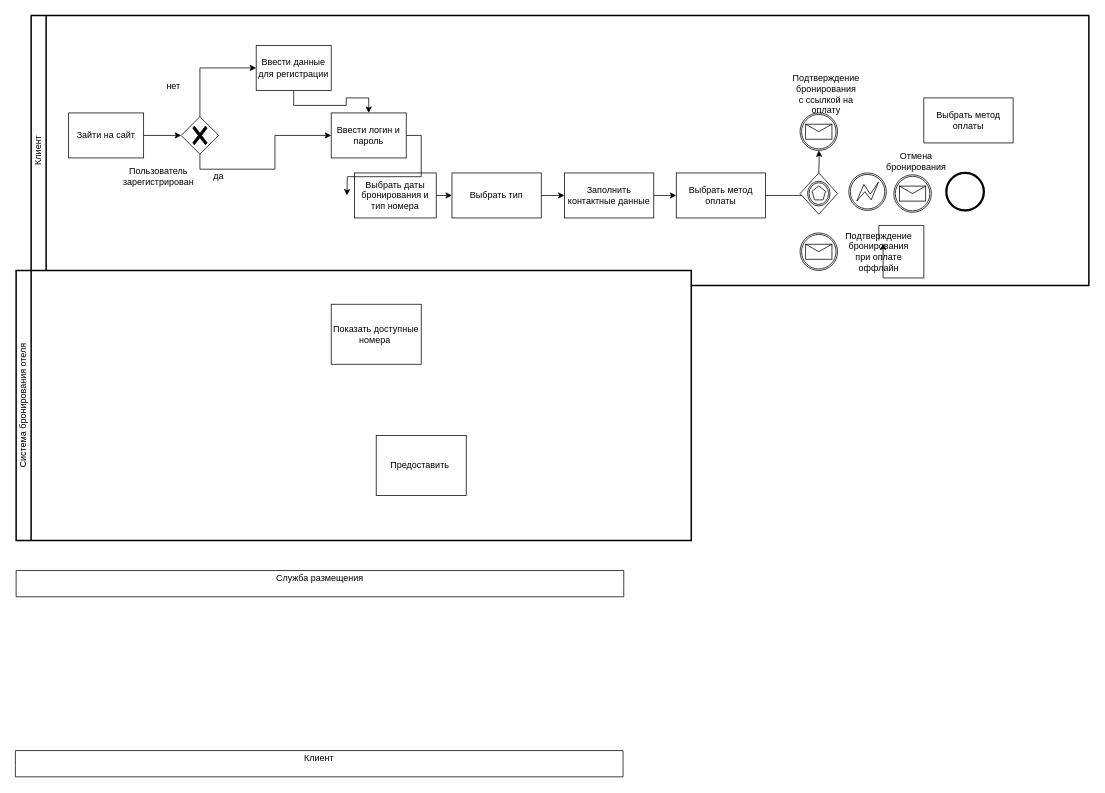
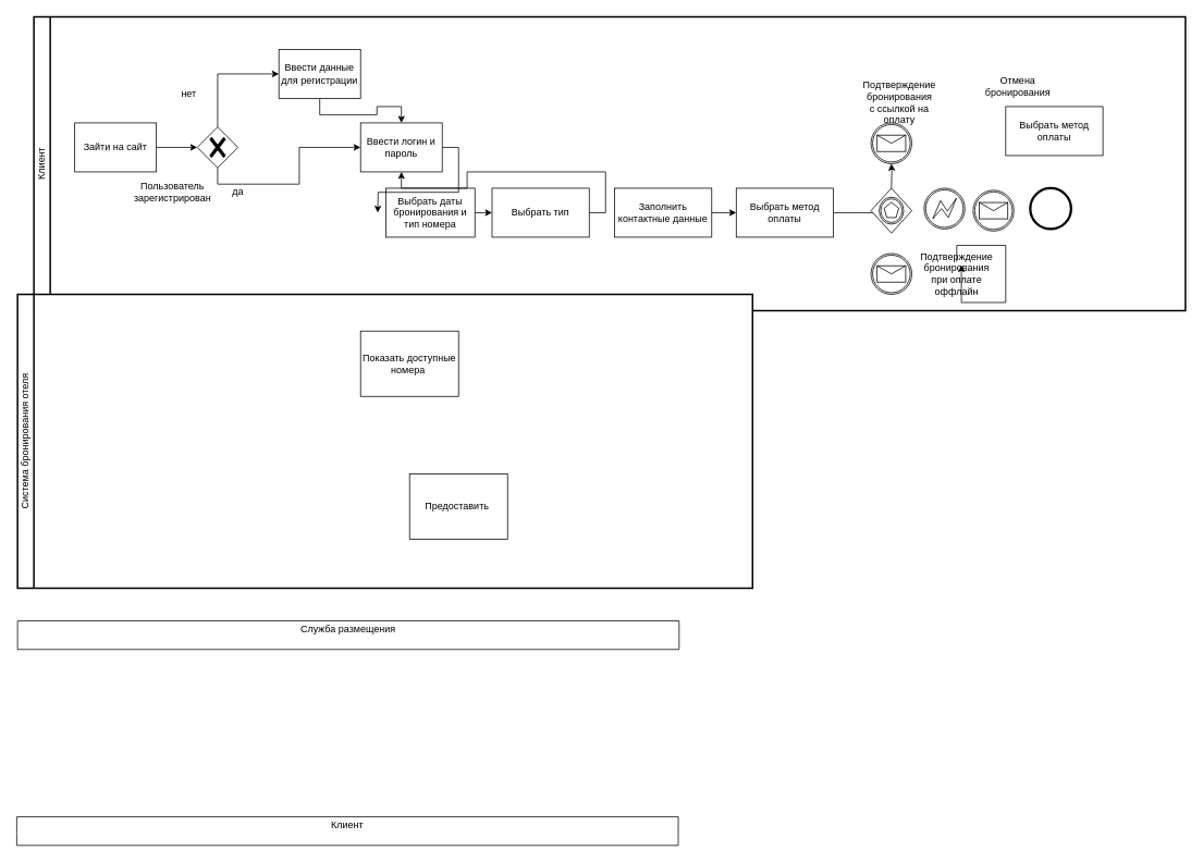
  <mxCell id="0" />
  <mxCell id="1" parent="0" />
  <mxCell id="2" value="Клиент" style="swimlane;html=1;startSize=20;fontStyle=0;collapsible=0;horizontal=0;swimlaneLine=1;swimlaneFillColor=#ffffff;strokeWidth=2;whiteSpace=wrap;" vertex="1" parent="1"><mxGeometry x="41" y="20" width="1410" height="360" as="geometry" /></mxCell>
  <mxCell id="3" value="Выбрать даты бронирования и тип номера" style="points=[[0.25,0,0],[0.5,0,0],[0.75,0,0],[1,0.25,0],[1,0.5,0],[1,0.75,0],[0.75,1,0],[0.5,1,0],[0.25,1,0],[0,0.75,0],[0,0.5,0],[0,0.25,0]];shape=mxgraph.bpmn.task2;whiteSpace=wrap;rectStyle=rounded;size=10;html=1;container=1;expand=0;collapsible=0;taskMarker=abstract;" vertex="1" parent="2"><mxGeometry x="431" y="210" width="109" height="60" as="geometry" /></mxCell>
  <mxCell id="4" value="Зайти на сайт" style="points=[[0.25,0,0],[0.5,0,0],[0.75,0,0],[1,0.25,0],[1,0.5,0],[1,0.75,0],[0.75,1,0],[0.5,1,0],[0.25,1,0],[0,0.75,0],[0,0.5,0],[0,0.25,0]];shape=mxgraph.bpmn.task2;whiteSpace=wrap;rectStyle=rounded;size=10;html=1;container=1;expand=0;collapsible=0;taskMarker=abstract;" vertex="1" parent="2"><mxGeometry x="50" y="130" width="100" height="60" as="geometry" /></mxCell>
  <mxCell id="5" style="edgeStyle=orthogonalEdgeStyle;rounded=0;orthogonalLoop=1;jettySize=auto;html=1;exitX=0.5;exitY=1;exitDx=0;exitDy=0;exitPerimeter=0;" edge="1" parent="2" source="6" target="8"><mxGeometry relative="1" as="geometry" /></mxCell>
  <mxCell id="6" value="Ввести данные для регистрации" style="points=[[0.25,0,0],[0.5,0,0],[0.75,0,0],[1,0.25,0],[1,0.5,0],[1,0.75,0],[0.75,1,0],[0.5,1,0],[0.25,1,0],[0,0.75,0],[0,0.5,0],[0,0.25,0]];shape=mxgraph.bpmn.task2;whiteSpace=wrap;rectStyle=rounded;size=10;html=1;container=1;expand=0;collapsible=0;taskMarker=abstract;" vertex="1" parent="2"><mxGeometry x="300" y="40" width="100" height="60" as="geometry" /></mxCell>
  <mxCell id="7" style="edgeStyle=orthogonalEdgeStyle;rounded=0;orthogonalLoop=1;jettySize=auto;html=1;exitX=1;exitY=0.5;exitDx=0;exitDy=0;exitPerimeter=0;" edge="1" parent="2" source="8"><mxGeometry relative="1" as="geometry"><mxPoint x="421" y="240" as="targetPoint" /></mxGeometry></mxCell>
  <mxCell id="8" value="Ввести логин и пароль" style="points=[[0.25,0,0],[0.5,0,0],[0.75,0,0],[1,0.25,0],[1,0.5,0],[1,0.75,0],[0.75,1,0],[0.5,1,0],[0.25,1,0],[0,0.75,0],[0,0.5,0],[0,0.25,0]];shape=mxgraph.bpmn.task2;whiteSpace=wrap;rectStyle=rounded;size=10;html=1;container=1;expand=0;collapsible=0;taskMarker=abstract;" vertex="1" parent="2"><mxGeometry x="400" y="130" width="100" height="60" as="geometry" /></mxCell>
  <mxCell id="9" value="" style="points=[[0.25,0.25,0],[0.5,0,0],[0.75,0.25,0],[1,0.5,0],[0.75,0.75,0],[0.5,1,0],[0.25,0.75,0],[0,0.5,0]];shape=mxgraph.bpmn.gateway2;html=1;verticalLabelPosition=bottom;labelBackgroundColor=#ffffff;verticalAlign=top;align=center;perimeter=rhombusPerimeter;outlineConnect=0;outline=none;symbol=none;gwType=exclusive;" vertex="1" parent="2"><mxGeometry x="200" y="135" width="50" height="50" as="geometry" /></mxCell>
  <mxCell id="10" style="edgeStyle=orthogonalEdgeStyle;rounded=0;orthogonalLoop=1;jettySize=auto;html=1;exitX=0.5;exitY=0;exitDx=0;exitDy=0;exitPerimeter=0;entryX=0;entryY=0.5;entryDx=0;entryDy=0;entryPerimeter=0;" edge="1" parent="2" source="9" target="6"><mxGeometry relative="1" as="geometry" /></mxCell>
  <mxCell id="11" style="edgeStyle=orthogonalEdgeStyle;rounded=0;orthogonalLoop=1;jettySize=auto;html=1;exitX=0.5;exitY=1;exitDx=0;exitDy=0;exitPerimeter=0;entryX=0;entryY=0.5;entryDx=0;entryDy=0;entryPerimeter=0;" edge="1" parent="2" source="9" target="8"><mxGeometry relative="1" as="geometry" /></mxCell>
  <mxCell id="12" style="edgeStyle=orthogonalEdgeStyle;rounded=0;orthogonalLoop=1;jettySize=auto;html=1;exitX=1;exitY=0.5;exitDx=0;exitDy=0;exitPerimeter=0;entryX=0;entryY=0.5;entryDx=0;entryDy=0;entryPerimeter=0;" edge="1" parent="2" source="4" target="9"><mxGeometry relative="1" as="geometry" /></mxCell>
  <mxCell id="13" value="нет" style="text;strokeColor=none;align=center;fillColor=none;html=1;verticalAlign=middle;whiteSpace=wrap;rounded=0;" vertex="1" parent="2"><mxGeometry x="160" y="80" width="60" height="30" as="geometry" /></mxCell>
  <mxCell id="14" value="Пользователь зарегистрирован" style="text;strokeColor=none;align=center;fillColor=none;html=1;verticalAlign=middle;whiteSpace=wrap;rounded=0;" vertex="1" parent="2"><mxGeometry x="140" y="200" width="60" height="30" as="geometry" /></mxCell>
  <mxCell id="15" value="да" style="text;strokeColor=none;align=center;fillColor=none;html=1;verticalAlign=middle;whiteSpace=wrap;rounded=0;" vertex="1" parent="2"><mxGeometry x="220" y="200" width="60" height="30" as="geometry" /></mxCell>
  <mxCell id="16" value="Выбрать тип" style="points=[[0.25,0,0],[0.5,0,0],[0.75,0,0],[1,0.25,0],[1,0.5,0],[1,0.75,0],[0.75,1,0],[0.5,1,0],[0.25,1,0],[0,0.75,0],[0,0.5,0],[0,0.25,0]];shape=mxgraph.bpmn.task2;whiteSpace=wrap;rectStyle=rounded;size=10;html=1;container=1;expand=0;collapsible=0;taskMarker=abstract;" vertex="1" parent="2"><mxGeometry x="561" y="210" width="119" height="60" as="geometry" /></mxCell>
  <mxCell id="17" value="Заполнить контактные данные" style="points=[[0.25,0,0],[0.5,0,0],[0.75,0,0],[1,0.25,0],[1,0.5,0],[1,0.75,0],[0.75,1,0],[0.5,1,0],[0.25,1,0],[0,0.75,0],[0,0.5,0],[0,0.25,0]];shape=mxgraph.bpmn.task2;whiteSpace=wrap;rectStyle=rounded;size=10;html=1;container=1;expand=0;collapsible=0;taskMarker=abstract;" vertex="1" parent="2"><mxGeometry x="711" y="210" width="119" height="60" as="geometry" /></mxCell>
  <mxCell id="18" style="edgeStyle=orthogonalEdgeStyle;rounded=0;orthogonalLoop=1;jettySize=auto;html=1;exitX=1;exitY=0.5;exitDx=0;exitDy=0;exitPerimeter=0;entryX=0;entryY=0.5;entryDx=0;entryDy=0;entryPerimeter=0;" edge="1" parent="2" source="3" target="16"><mxGeometry relative="1" as="geometry" /></mxCell>
- <mxCell id="19" style="edgeStyle=orthogonalEdgeStyle;rounded=0;orthogonalLoop=1;jettySize=auto;html=1;exitX=1;exitY=0.5;exitDx=0;exitDy=0;exitPerimeter=0;entryX=0;entryY=0.5;entryDx=0;entryDy=0;entryPerimeter=0;" edge="1" parent="2" source="16" target="17"><mxGeometry relative="1" as="geometry" /></mxCell>
+ <mxCell id="19" style="edgeStyle=orthogonalEdgeStyle;rounded=0;orthogonalLoop=1;jettySize=auto;html=1;exitX=1;exitY=0.5;exitDx=0;exitDy=0;exitPerimeter=0;" edge="1" parent="2" source="16" target="8"><mxGeometry relative="1" as="geometry" /></mxCell>
  <mxCell id="20" value="" style="points=[[0.145,0.145,0],[0.5,0,0],[0.855,0.145,0],[1,0.5,0],[0.855,0.855,0],[0.5,1,0],[0.145,0.855,0],[0,0.5,0]];shape=mxgraph.bpmn.event;html=1;verticalLabelPosition=bottom;labelBackgroundColor=#ffffff;verticalAlign=top;align=center;perimeter=ellipsePerimeter;outlineConnect=0;aspect=fixed;outline=catching;symbol=message;" vertex="1" parent="2"><mxGeometry x="1025" y="130" width="50" height="50" as="geometry" /></mxCell>
  <mxCell id="21" style="edgeStyle=orthogonalEdgeStyle;rounded=0;orthogonalLoop=1;jettySize=auto;html=1;exitX=1;exitY=0.5;exitDx=0;exitDy=0;exitPerimeter=0;" edge="1" parent="2" source="23"><mxGeometry relative="1" as="geometry"><mxPoint x="1001" y="245" as="sourcePoint" /><mxPoint x="1050" y="240" as="targetPoint" /></mxGeometry></mxCell>
  <mxCell id="22" value="Подтверждение бронирования с ссылкой на оплату" style="text;strokeColor=none;align=center;fillColor=none;html=1;verticalAlign=middle;whiteSpace=wrap;rounded=0;" vertex="1" parent="2"><mxGeometry x="1020" y="90" width="80" height="30" as="geometry" /></mxCell>
  <mxCell id="23" value="Выбрать метод оплаты" style="points=[[0.25,0,0],[0.5,0,0],[0.75,0,0],[1,0.25,0],[1,0.5,0],[1,0.75,0],[0.75,1,0],[0.5,1,0],[0.25,1,0],[0,0.75,0],[0,0.5,0],[0,0.25,0]];shape=mxgraph.bpmn.task2;whiteSpace=wrap;rectStyle=rounded;size=10;html=1;container=1;expand=0;collapsible=0;taskMarker=abstract;" vertex="1" parent="2"><mxGeometry x="860" y="210" width="119" height="60" as="geometry" /></mxCell>
  <mxCell id="24" style="edgeStyle=orthogonalEdgeStyle;rounded=0;orthogonalLoop=1;jettySize=auto;html=1;exitX=1;exitY=0.5;exitDx=0;exitDy=0;exitPerimeter=0;entryX=0;entryY=0.5;entryDx=0;entryDy=0;entryPerimeter=0;" edge="1" parent="2" source="17" target="23"><mxGeometry relative="1" as="geometry" /></mxCell>
  <mxCell id="25" style="edgeStyle=orthogonalEdgeStyle;rounded=0;orthogonalLoop=1;jettySize=auto;html=1;exitX=1;exitY=0.5;exitDx=0;exitDy=0;exitPerimeter=0;" edge="1" parent="2" source="35"><mxGeometry relative="1" as="geometry"><mxPoint x="1240" y="240" as="targetPoint" /></mxGeometry></mxCell>
  <mxCell id="26" value="" style="points=[[0.25,0.25,0],[0.5,0,0],[0.75,0.25,0],[1,0.5,0],[0.75,0.75,0],[0.5,1,0],[0.25,0.75,0],[0,0.5,0]];shape=mxgraph.bpmn.gateway2;html=1;verticalLabelPosition=bottom;labelBackgroundColor=#ffffff;verticalAlign=top;align=center;perimeter=rhombusPerimeter;outlineConnect=0;outline=catching;symbol=multiple;" vertex="1" parent="2"><mxGeometry x="1025" y="210" width="50" height="55" as="geometry" /></mxCell>
  <mxCell id="27" value="Выбрать метод оплаты" style="points=[[0.25,0,0],[0.5,0,0],[0.75,0,0],[1,0.25,0],[1,0.5,0],[1,0.75,0],[0.75,1,0],[0.5,1,0],[0.25,1,0],[0,0.75,0],[0,0.5,0],[0,0.25,0]];shape=mxgraph.bpmn.task2;whiteSpace=wrap;rectStyle=rounded;size=10;html=1;container=1;expand=0;collapsible=0;taskMarker=abstract;" vertex="1" parent="2"><mxGeometry x="1190" y="110" width="119" height="60" as="geometry" /></mxCell>
  <mxCell id="28" style="edgeStyle=orthogonalEdgeStyle;rounded=0;orthogonalLoop=1;jettySize=auto;html=1;" edge="1" parent="2" target="20"><mxGeometry relative="1" as="geometry"><mxPoint x="1050" y="210" as="sourcePoint" /></mxGeometry></mxCell>
- <mxCell id="29" value="Отмена бронирования" style="text;strokeColor=none;align=center;fillColor=none;html=1;verticalAlign=middle;whiteSpace=wrap;rounded=0;" vertex="1" parent="2"><mxGeometry x="1140" y="180" width="80" height="30" as="geometry" /></mxCell>
+ <mxCell id="29" value="Отмена бронирования" style="text;strokeColor=none;align=center;fillColor=none;html=1;verticalAlign=middle;whiteSpace=wrap;rounded=0;" vertex="1" parent="2"><mxGeometry x="1165" y="70" width="80" height="30" as="geometry" /></mxCell>
  <mxCell id="30" value="" style="points=[[0.145,0.145,0],[0.5,0,0],[0.855,0.145,0],[1,0.5,0],[0.855,0.855,0],[0.5,1,0],[0.145,0.855,0],[0,0.5,0]];shape=mxgraph.bpmn.event;html=1;verticalLabelPosition=bottom;labelBackgroundColor=#ffffff;verticalAlign=top;align=center;perimeter=ellipsePerimeter;outlineConnect=0;aspect=fixed;outline=catching;symbol=message;" vertex="1" parent="2"><mxGeometry x="1150" y="212.5" width="50" height="50" as="geometry" /></mxCell>
  <mxCell id="31" value="" style="points=[[0.145,0.145,0],[0.5,0,0],[0.855,0.145,0],[1,0.5,0],[0.855,0.855,0],[0.5,1,0],[0.145,0.855,0],[0,0.5,0]];shape=mxgraph.bpmn.event;html=1;verticalLabelPosition=bottom;labelBackgroundColor=#ffffff;verticalAlign=top;align=center;perimeter=ellipsePerimeter;outlineConnect=0;aspect=fixed;outline=catching;symbol=message;" vertex="1" parent="2"><mxGeometry x="1025" y="290" width="50" height="50" as="geometry" /></mxCell>
  <mxCell id="32" value="Подтверждение бронирования при оплате оффлайн" style="text;strokeColor=none;align=center;fillColor=none;html=1;verticalAlign=middle;whiteSpace=wrap;rounded=0;" vertex="1" parent="2"><mxGeometry x="1090" y="300" width="80" height="30" as="geometry" /></mxCell>
  <mxCell id="33" style="edgeStyle=orthogonalEdgeStyle;rounded=0;orthogonalLoop=1;jettySize=auto;html=1;entryX=0.571;entryY=0.138;entryDx=0;entryDy=0;entryPerimeter=0;" edge="1" parent="2" source="32" target="32"><mxGeometry relative="1" as="geometry" /></mxCell>
  <mxCell id="34" value="" style="points=[[0.145,0.145,0],[0.5,0,0],[0.855,0.145,0],[1,0.5,0],[0.855,0.855,0],[0.5,1,0],[0.145,0.855,0],[0,0.5,0]];shape=mxgraph.bpmn.event;html=1;verticalLabelPosition=bottom;labelBackgroundColor=#ffffff;verticalAlign=top;align=center;perimeter=ellipsePerimeter;outlineConnect=0;aspect=fixed;outline=boundInt;symbol=error;" vertex="1" parent="2"><mxGeometry x="1090" y="210" width="50" height="50" as="geometry" /></mxCell>
  <mxCell id="35" value="" style="points=[[0.145,0.145,0],[0.5,0,0],[0.855,0.145,0],[1,0.5,0],[0.855,0.855,0],[0.5,1,0],[0.145,0.855,0],[0,0.5,0]];shape=mxgraph.bpmn.event;html=1;verticalLabelPosition=bottom;labelBackgroundColor=#ffffff;verticalAlign=top;align=center;perimeter=ellipsePerimeter;outlineConnect=0;aspect=fixed;outline=end;symbol=terminate2;" vertex="1" parent="2"><mxGeometry x="1220" y="210" width="50" height="50" as="geometry" /></mxCell>
  <mxCell id="36" value="Клиент" style="swimlane;html=1;startSize=20;fontStyle=0;collapsible=0;horizontal=1;swimlaneLine=0;fillColor=none;whiteSpace=wrap;" vertex="1" parent="1"><mxGeometry x="20" y="1000" width="810" height="35" as="geometry" /></mxCell>
  <mxCell id="37" value="Служба размещения" style="swimlane;html=1;startSize=20;fontStyle=0;collapsible=0;horizontal=1;swimlaneLine=0;fillColor=none;whiteSpace=wrap;" vertex="1" parent="1"><mxGeometry x="21" y="760" width="810" height="35" as="geometry" /></mxCell>
  <mxCell id="38" value="Система бронирования отеля" style="swimlane;html=1;startSize=20;fontStyle=0;collapsible=0;horizontal=0;swimlaneLine=1;swimlaneFillColor=#ffffff;strokeWidth=2;whiteSpace=wrap;" vertex="1" parent="1"><mxGeometry x="21" y="360" width="900" height="360" as="geometry" /></mxCell>
  <mxCell id="39" value="Предоставить&amp;nbsp;" style="points=[[0.25,0,0],[0.5,0,0],[0.75,0,0],[1,0.25,0],[1,0.5,0],[1,0.75,0],[0.75,1,0],[0.5,1,0],[0.25,1,0],[0,0.75,0],[0,0.5,0],[0,0.25,0]];shape=mxgraph.bpmn.task2;whiteSpace=wrap;rectStyle=rounded;size=10;html=1;container=1;expand=0;collapsible=0;taskMarker=abstract;" vertex="1" parent="38"><mxGeometry x="480" y="220" width="120" height="80" as="geometry" /></mxCell>
  <mxCell id="40" value="Показать доступные номера&amp;nbsp;" style="points=[[0.25,0,0],[0.5,0,0],[0.75,0,0],[1,0.25,0],[1,0.5,0],[1,0.75,0],[0.75,1,0],[0.5,1,0],[0.25,1,0],[0,0.75,0],[0,0.5,0],[0,0.25,0]];shape=mxgraph.bpmn.task2;whiteSpace=wrap;rectStyle=rounded;size=10;html=1;container=1;expand=0;collapsible=0;taskMarker=abstract;" vertex="1" parent="38"><mxGeometry x="420" y="45" width="120" height="80" as="geometry" /></mxCell>
